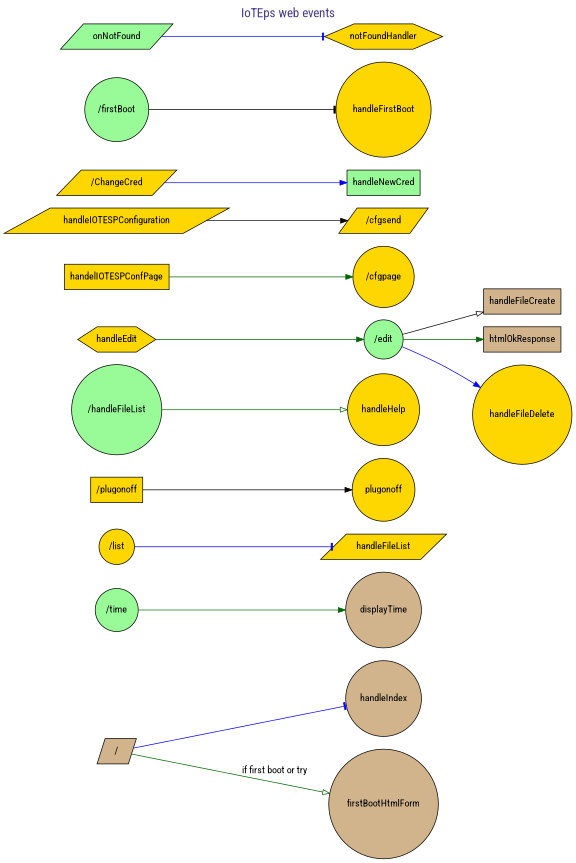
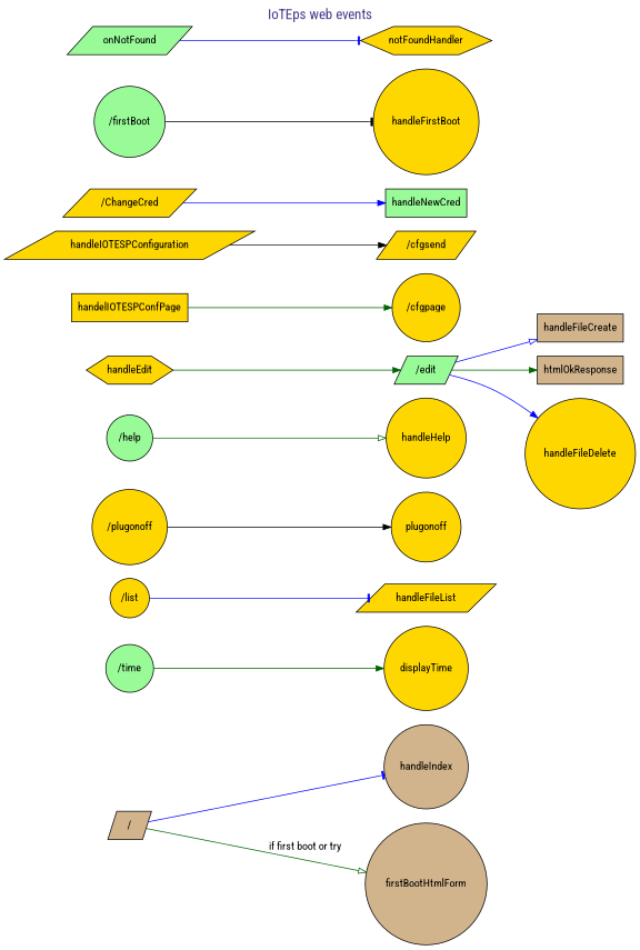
  digraph {
    compound=true
    fontcolor=darkslateblue
    fontname="Roboto Condensed"
    fontsize=18
    label="IoTEps web events"
    labelloc=t
    rankdir=LR
    ranksep=0.5
    node [fillcolor=gold fontname="Roboto Condensed" shape=circle style=filled]
    edge [arrowhead=normal color=darkgreen fontname="Roboto Condensed"]
    "/" [fillcolor=tan shape=parallelogram]
    handleIndex [fillcolor=tan]
    firstBootHtmlForm [fillcolor=tan]
    "/time" [fillcolor=palegreen]
-   displayTime [fillcolor=tan]
+   displayTime
    handleFileList [shape=parallelogram]
    "/list"
-   "/plugonoff" [shape=box]
+   "/plugonoff"
    n9 [label=plugonoff]
-   "/help" [fillcolor=palegreen label="/handleFileList"]
+   "/help" [fillcolor=palegreen]
    handleHelp
-   "/edit" [fillcolor=palegreen]
+   "/edit" [fillcolor=palegreen shape=parallelogram]
    handleFileCreate [fillcolor=tan shape=box]
    htmlOkResponse [fillcolor=tan shape=box]
    handleFileDelete
    handleEdit [shape=hexagon]
    handelIOTESPConfPage [shape=box]
    "/cfgpage"
    "/cfgsend" [shape=parallelogram]
    handleIOTESPConfiguration [shape=parallelogram]
    "/ChangeCred" [shape=parallelogram]
    handleNewCred [fillcolor=palegreen shape=box]
    "/firstBoot" [fillcolor=palegreen]
    handleFirstBoot
    onNotFound [fillcolor=palegreen shape=parallelogram]
    notFoundHandler [shape=hexagon]
    "/" -> handleIndex [arrowhead=tee color=blue]
    "/" -> firstBootHtmlForm [arrowhead=onormal label="if first boot or try"]
    "/time" -> displayTime
    "/list" -> handleFileList [arrowhead=tee color=blue]
    "/plugonoff" -> n9 [color=black]
    "/help" -> handleHelp [arrowhead=onormal]
-   "/edit" -> handleFileCreate [arrowhead=onormal color=black]
+   "/edit" -> handleFileCreate [arrowhead=onormal color=blue]
    "/edit" -> htmlOkResponse
    "/edit" -> handleFileDelete [color=blue]
    handleEdit -> "/edit"
    handelIOTESPConfPage -> "/cfgpage"
    handleIOTESPConfiguration -> "/cfgsend" [color=black]
    "/ChangeCred" -> handleNewCred [color=blue]
    "/firstBoot" -> handleFirstBoot [arrowhead=tee color=black]
    onNotFound -> notFoundHandler [arrowhead=tee color=blue]
  }
